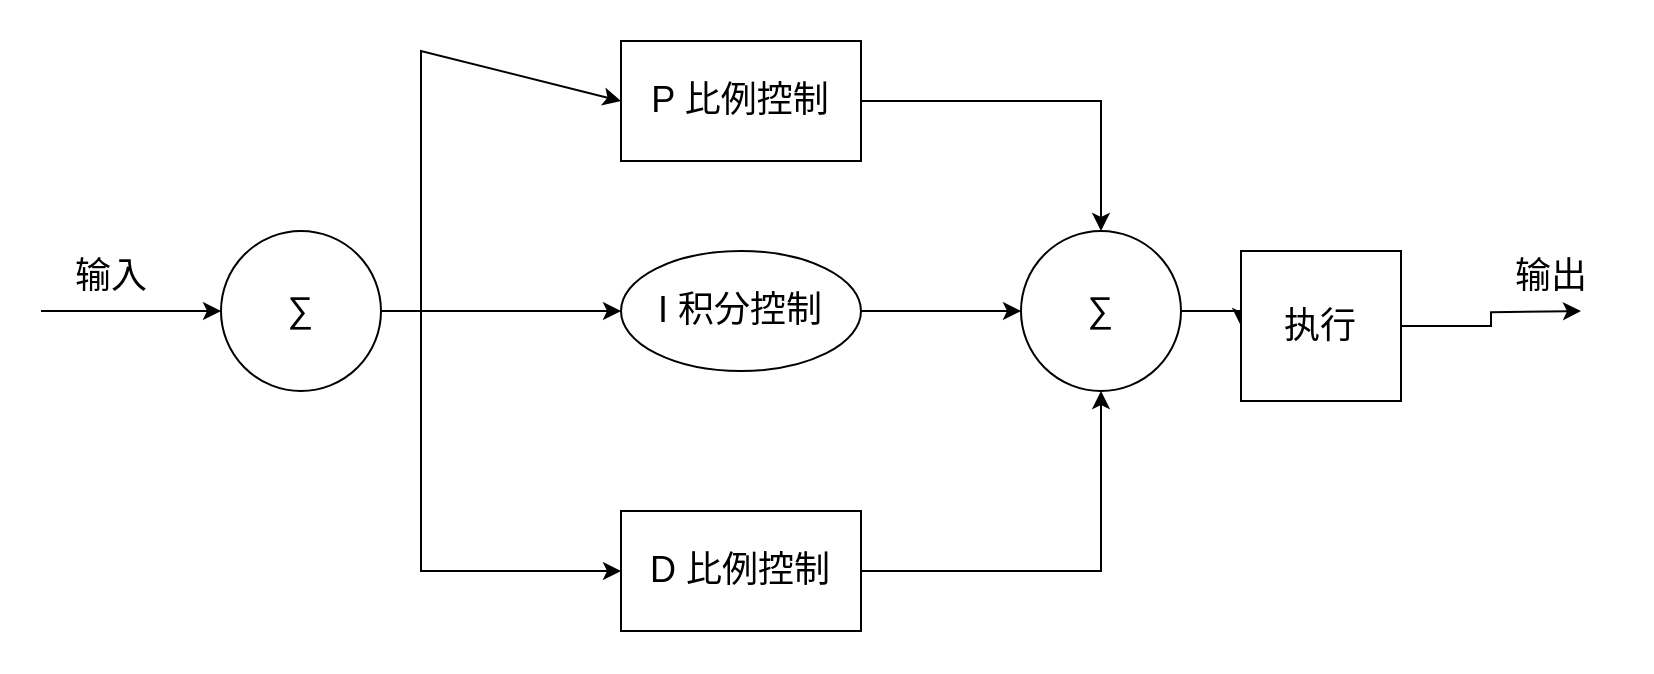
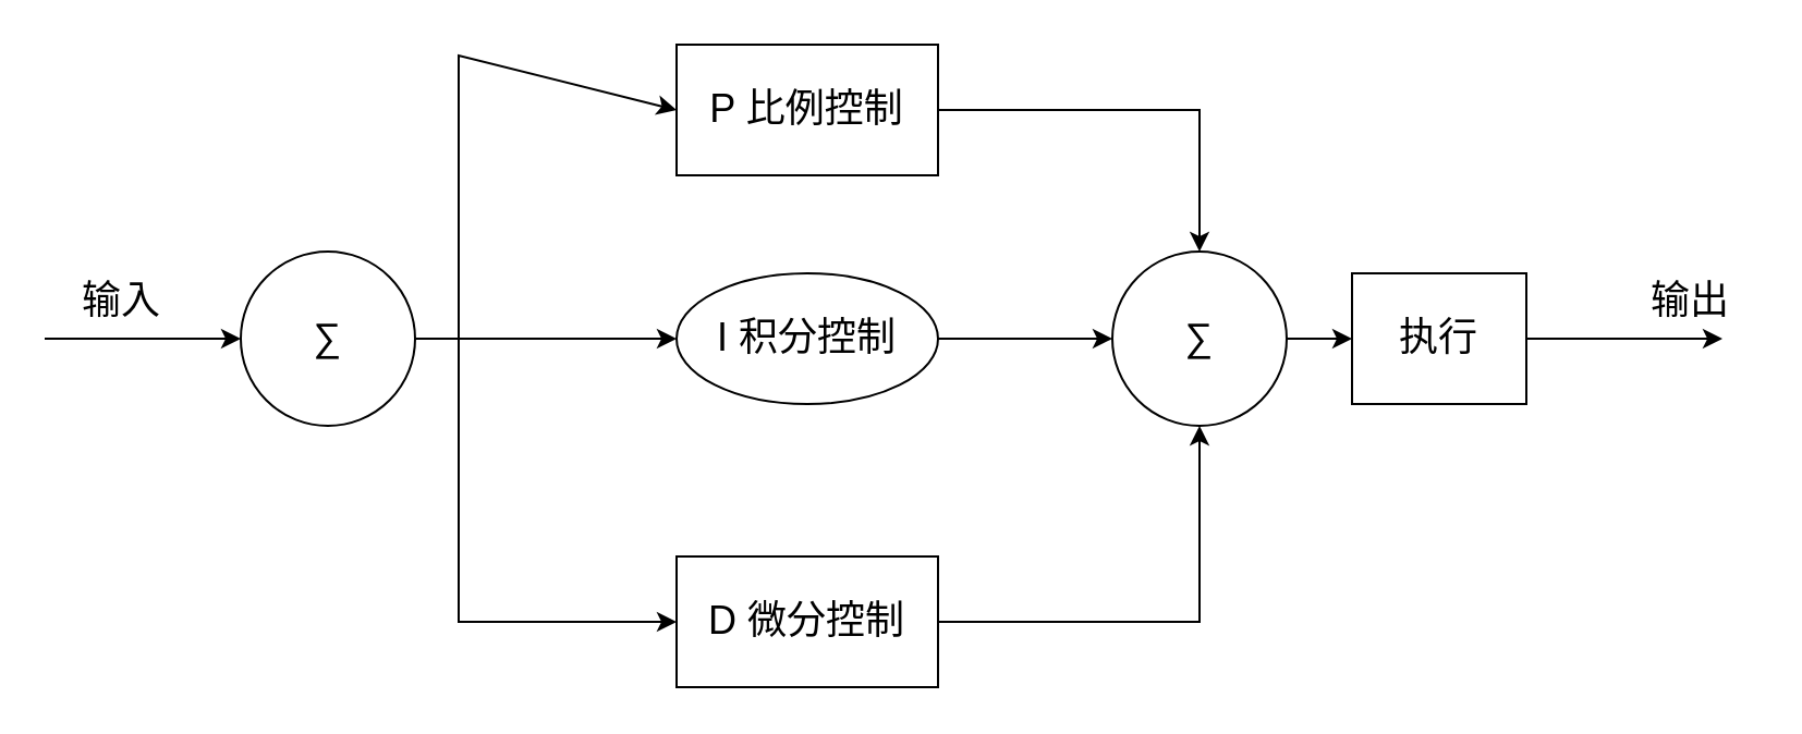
  <mxCell id="0" />
  <mxCell id="1" parent="0" />
  <mxCell id="2" value="&lt;font style=&quot;font-size: 18px;&quot;&gt;∑&lt;/font&gt;" style="ellipse;whiteSpace=wrap;html=1;aspect=fixed;" vertex="1" parent="1"><mxGeometry x="110" y="115" width="80" height="80" as="geometry" /></mxCell>
  <mxCell id="3" value="&lt;font style=&quot;font-size: 18px;&quot;&gt;I 积分控制&lt;/font&gt;" style="ellipse;whiteSpace=wrap;html=1;" vertex="1" parent="1"><mxGeometry x="310" y="125" width="120" height="60" as="geometry" /></mxCell>
  <mxCell id="4" style="edgeStyle=orthogonalEdgeStyle;rounded=0;orthogonalLoop=1;jettySize=auto;html=1;exitX=1;exitY=0.5;exitDx=0;exitDy=0;entryX=0.5;entryY=0;entryDx=0;entryDy=0;" edge="1" parent="1" source="5" target="9"><mxGeometry relative="1" as="geometry" /></mxCell>
  <mxCell id="5" value="&lt;font style=&quot;font-size: 18px;&quot;&gt;P 比例控制&lt;/font&gt;" style="rounded=0;whiteSpace=wrap;html=1;" vertex="1" parent="1"><mxGeometry x="310" y="20" width="120" height="60" as="geometry" /></mxCell>
  <mxCell id="6" style="edgeStyle=orthogonalEdgeStyle;rounded=0;orthogonalLoop=1;jettySize=auto;html=1;exitX=1;exitY=0.5;exitDx=0;exitDy=0;entryX=0.5;entryY=1;entryDx=0;entryDy=0;" edge="1" parent="1" source="7" target="9"><mxGeometry relative="1" as="geometry" /></mxCell>
- <mxCell id="7" value="&lt;font style=&quot;font-size: 18px;&quot;&gt;D 比例控制&lt;/font&gt;" style="rounded=0;whiteSpace=wrap;html=1;" vertex="1" parent="1"><mxGeometry x="310" y="255" width="120" height="60" as="geometry" /></mxCell>
+ <mxCell id="7" value="&lt;font style=&quot;font-size: 18px;&quot;&gt;D 微分控制&lt;/font&gt;" style="rounded=0;whiteSpace=wrap;html=1;" vertex="1" parent="1"><mxGeometry x="310" y="255" width="120" height="60" as="geometry" /></mxCell>
  <mxCell id="8" style="edgeStyle=orthogonalEdgeStyle;rounded=0;orthogonalLoop=1;jettySize=auto;html=1;exitX=1;exitY=0.5;exitDx=0;exitDy=0;entryX=0;entryY=0.5;entryDx=0;entryDy=0;" edge="1" parent="1" source="9" target="15"><mxGeometry relative="1" as="geometry" /></mxCell>
  <mxCell id="9" value="&lt;font style=&quot;font-size: 18px;&quot;&gt;∑&lt;/font&gt;" style="ellipse;whiteSpace=wrap;html=1;aspect=fixed;" vertex="1" parent="1"><mxGeometry x="510" y="115" width="80" height="80" as="geometry" /></mxCell>
  <mxCell id="10" value="" style="endArrow=classic;html=1;rounded=0;entryX=0;entryY=0.5;entryDx=0;entryDy=0;exitX=1;exitY=0.5;exitDx=0;exitDy=0;" edge="1" parent="1" source="2" target="5"><mxGeometry width="50" height="50" relative="1" as="geometry"><mxPoint x="210" y="155" as="sourcePoint" /><mxPoint x="280" y="175" as="targetPoint" /><Array as="points"><mxPoint x="210" y="155" /><mxPoint x="210" y="25" /></Array></mxGeometry></mxCell>
  <mxCell id="11" value="" style="endArrow=classic;html=1;rounded=0;entryX=0;entryY=0.5;entryDx=0;entryDy=0;exitX=1;exitY=0.5;exitDx=0;exitDy=0;" edge="1" parent="1" target="7"><mxGeometry width="50" height="50" relative="1" as="geometry"><mxPoint x="190" y="155" as="sourcePoint" /><mxPoint x="280" y="285" as="targetPoint" /><Array as="points"><mxPoint x="210" y="155" /><mxPoint x="210" y="215" /><mxPoint x="210" y="285" /></Array></mxGeometry></mxCell>
  <mxCell id="12" value="" style="endArrow=classic;html=1;rounded=0;entryX=0;entryY=0.5;entryDx=0;entryDy=0;" edge="1" parent="1" target="3"><mxGeometry width="50" height="50" relative="1" as="geometry"><mxPoint x="210" y="155" as="sourcePoint" /><mxPoint x="360" y="135" as="targetPoint" /></mxGeometry></mxCell>
  <mxCell id="13" value="" style="endArrow=classic;html=1;rounded=0;entryX=0;entryY=0.5;entryDx=0;entryDy=0;exitX=1;exitY=0.5;exitDx=0;exitDy=0;" edge="1" parent="1" source="3" target="9"><mxGeometry width="50" height="50" relative="1" as="geometry"><mxPoint x="310" y="185" as="sourcePoint" /><mxPoint x="360" y="135" as="targetPoint" /></mxGeometry></mxCell>
  <mxCell id="14" style="edgeStyle=orthogonalEdgeStyle;rounded=0;orthogonalLoop=1;jettySize=auto;html=1;exitX=1;exitY=0.5;exitDx=0;exitDy=0;" edge="1" parent="1" source="15"><mxGeometry relative="1" as="geometry"><mxPoint x="790" y="155.053" as="targetPoint" /></mxGeometry></mxCell>
- <mxCell id="15" value="&lt;font style=&quot;font-size: 18px;&quot;&gt;执行&lt;/font&gt;" style="rounded=0;whiteSpace=wrap;html=1;" vertex="1" parent="1"><mxGeometry x="620" y="125" width="80" height="75" as="geometry" /></mxCell>
+ <mxCell id="15" value="&lt;font style=&quot;font-size: 18px;&quot;&gt;执行&lt;/font&gt;" style="rounded=0;whiteSpace=wrap;html=1;" vertex="1" parent="1"><mxGeometry x="620" y="125" width="80" height="60" as="geometry" /></mxCell>
  <mxCell id="16" value="" style="endArrow=classic;html=1;rounded=0;entryX=0;entryY=0.5;entryDx=0;entryDy=0;" edge="1" parent="1" target="2"><mxGeometry width="50" height="50" relative="1" as="geometry"><mxPoint x="20" y="155" as="sourcePoint" /><mxPoint x="240" y="135" as="targetPoint" /></mxGeometry></mxCell>
  <mxCell id="17" value="&lt;font style=&quot;font-size: 18px;&quot;&gt;输出&lt;/font&gt;" style="text;html=1;align=center;verticalAlign=middle;resizable=0;points=[];autosize=1;strokeColor=none;fillColor=none;" vertex="1" parent="1"><mxGeometry x="745" y="118" width="60" height="40" as="geometry" /></mxCell>
  <mxCell id="18" value="&lt;font style=&quot;font-size: 18px;&quot;&gt;输入&lt;/font&gt;" style="text;html=1;align=center;verticalAlign=middle;resizable=0;points=[];autosize=1;strokeColor=none;fillColor=none;" vertex="1" parent="1"><mxGeometry x="25" y="118" width="60" height="40" as="geometry" /></mxCell>
